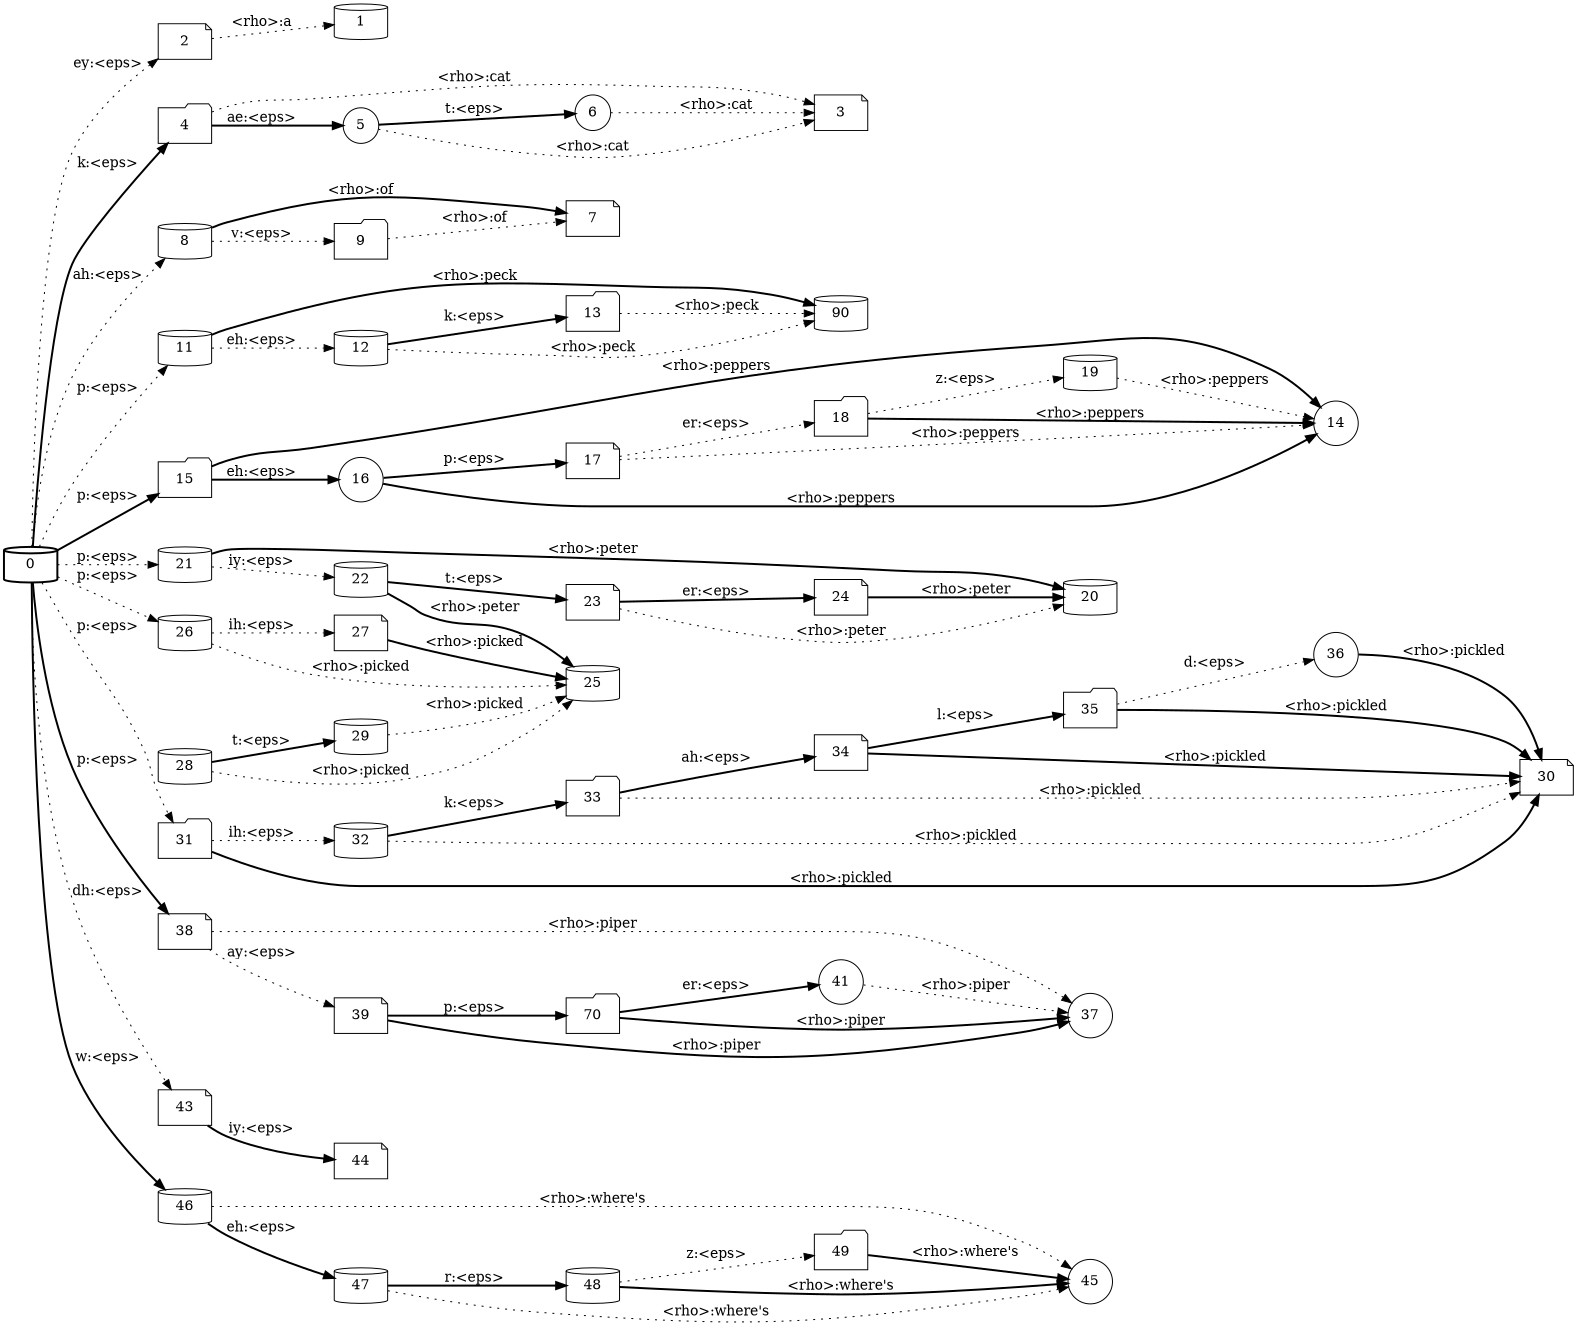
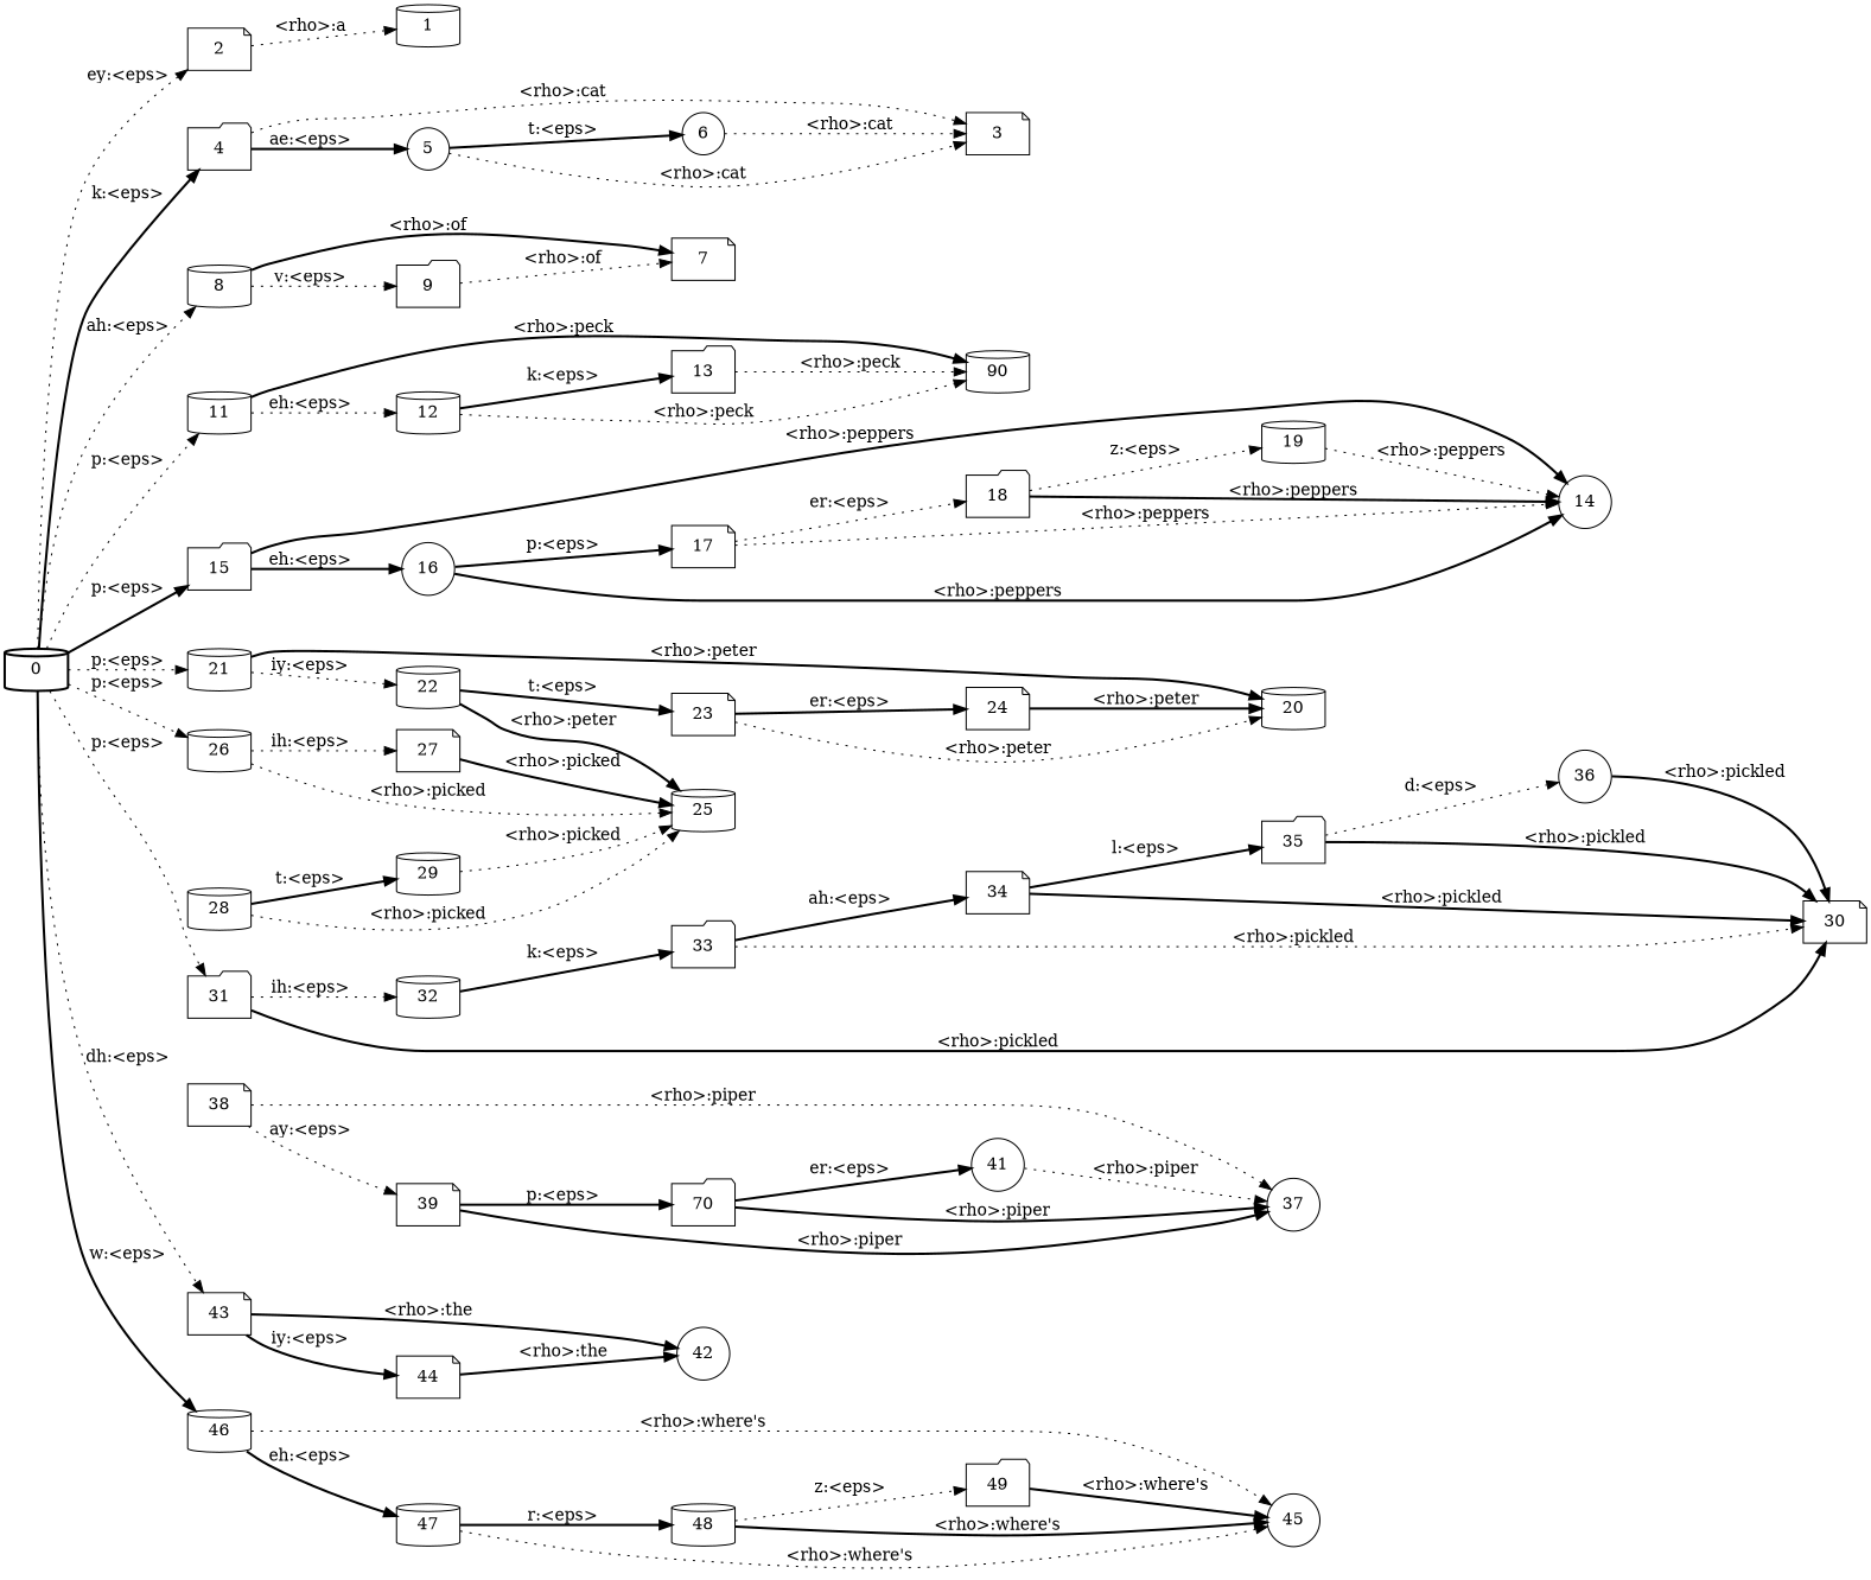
  digraph {
    fontname="DejaVu Serif"
    nodesep=0.25
    rankdir=LR
    ranksep=0.4
    node [fontname="DejaVu Serif" fontsize=14 shape=cylinder style=solid]
    edge [fontname="DejaVu Serif" fontsize=14 style=bold]
    n1 [label=0 style=bold]
    n2 [label=2 shape=note]
    n3 [label=4 shape=folder]
    n4 [label=8]
    n5 [label=11]
    n6 [label=15 shape=folder]
    n7 [label=21]
    n8 [label=26]
    n9 [label=31 shape=folder]
    n10 [label=38 shape=note]
    n11 [label=43 shape=note]
    n12 [label=46]
    n13 [label=1]
    n14 [label=3 shape=note]
    n15 [label=5 shape=circle]
    n16 [label=7 shape=note]
    n17 [label=9 shape=folder]
    n18 [label=90]
    n19 [label=12]
    n20 [label=14 shape=circle]
    n21 [label=16 shape=circle]
    n22 [label=20]
    n23 [label=22]
    n24 [label=25]
    n25 [label=27 shape=note]
    n26 [label=30 shape=note]
    n27 [label=32]
    n28 [label=37 shape=circle]
    n29 [label=39 shape=note]
+   n30 [label=42 shape=circle]
    n31 [label=44 shape=note]
    n32 [label=45 shape=circle]
    n33 [label=47]
    n34 [label=6 shape=circle]
    n35 [label=13 shape=folder]
    n36 [label=17 shape=note]
    n37 [label=23 shape=note]
    n38 [label=33 shape=folder]
    n39 [label=70 shape=folder]
    n40 [label=48]
    n41 [label=18 shape=folder]
    n42 [label=19]
    n43 [label=24 shape=note]
    n44 [label=28]
    n45 [label=29]
    n46 [label=34 shape=note]
    n47 [label=35 shape=folder]
    n48 [label=36 shape=circle]
    n49 [label=41 shape=circle]
    n50 [label=49 shape=folder]
    n1 -> n2 [label="ey:<eps>" style=dotted]
    n1 -> n3 [label="k:<eps>"]
    n1 -> n4 [label="ah:<eps>" style=dotted]
    n1 -> n5 [label="p:<eps>" style=dotted]
    n1 -> n6 [label="p:<eps>"]
    n1 -> n7 [label="p:<eps>" style=dotted]
    n1 -> n8 [label="p:<eps>" style=dotted]
    n1 -> n9 [label="p:<eps>" style=dotted]
-   n1 -> n10 [label="p:<eps>"]
    n1 -> n11 [label="dh:<eps>" style=dotted]
    n1 -> n12 [label="w:<eps>"]
    n2 -> n13 [label="<rho>:a" style=dotted]
    n3 -> n14 [label="<rho>:cat" style=dotted]
    n3 -> n15 [label="ae:<eps>"]
    n4 -> n16 [label="<rho>:of"]
    n4 -> n17 [label="v:<eps>" style=dotted]
    n5 -> n18 [label="<rho>:peck"]
    n5 -> n19 [label="eh:<eps>" style=dotted]
    n6 -> n20 [label="<rho>:peppers"]
    n6 -> n21 [label="eh:<eps>"]
    n7 -> n22 [label="<rho>:peter"]
    n7 -> n23 [label="iy:<eps>" style=dotted]
    n8 -> n24 [label="<rho>:picked" style=dotted]
    n8 -> n25 [label="ih:<eps>" style=dotted]
    n9 -> n26 [label="<rho>:pickled"]
    n9 -> n27 [label="ih:<eps>" style=dotted]
    n10 -> n28 [label="<rho>:piper" style=dotted]
    n10 -> n29 [label="ay:<eps>" style=dotted]
+   n11 -> n30 [label="<rho>:the"]
    n11 -> n31 [label="iy:<eps>"]
    n12 -> n32 [label="<rho>:where's" style=dotted]
    n12 -> n33 [label="eh:<eps>"]
    n15 -> n14 [label="<rho>:cat" style=dotted]
    n15 -> n34 [label="t:<eps>"]
    n17 -> n16 [label="<rho>:of" style=dotted]
    n19 -> n18 [label="<rho>:peck" style=dotted]
    n19 -> n35 [label="k:<eps>"]
    n21 -> n20 [label="<rho>:peppers"]
    n21 -> n36 [label="p:<eps>"]
    n23 -> n24 [label="<rho>:peter"]
    n23 -> n37 [label="t:<eps>"]
    n25 -> n24 [label="<rho>:picked"]
-   n27 -> n26 [label="<rho>:pickled" style=dotted]
    n27 -> n38 [label="k:<eps>"]
    n29 -> n28 [label="<rho>:piper"]
    n29 -> n39 [label="p:<eps>"]
+   n31 -> n30 [label="<rho>:the"]
    n33 -> n32 [label="<rho>:where's" style=dotted]
    n33 -> n40 [label="r:<eps>"]
    n34 -> n14 [label="<rho>:cat" style=dotted]
    n35 -> n18 [label="<rho>:peck" style=dotted]
    n36 -> n20 [label="<rho>:peppers" style=dotted]
    n36 -> n41 [label="er:<eps>" style=dotted]
    n37 -> n22 [label="<rho>:peter" style=dotted]
    n37 -> n43 [label="er:<eps>"]
    n38 -> n26 [label="<rho>:pickled" style=dotted]
    n38 -> n46 [label="ah:<eps>"]
    n39 -> n28 [label="<rho>:piper"]
    n39 -> n49 [label="er:<eps>"]
    n40 -> n32 [label="<rho>:where's"]
    n40 -> n50 [label="z:<eps>" style=dotted]
    n41 -> n20 [label="<rho>:peppers"]
    n41 -> n42 [label="z:<eps>" style=dotted]
    n42 -> n20 [label="<rho>:peppers" style=dotted]
    n43 -> n22 [label="<rho>:peter"]
    n44 -> n24 [label="<rho>:picked" style=dotted]
    n44 -> n45 [label="t:<eps>"]
    n45 -> n24 [label="<rho>:picked" style=dotted]
    n46 -> n26 [label="<rho>:pickled"]
    n46 -> n47 [label="l:<eps>"]
    n47 -> n26 [label="<rho>:pickled"]
    n47 -> n48 [label="d:<eps>" style=dotted]
    n48 -> n26 [label="<rho>:pickled"]
    n49 -> n28 [label="<rho>:piper" style=dotted]
    n50 -> n32 [label="<rho>:where's"]
  }
